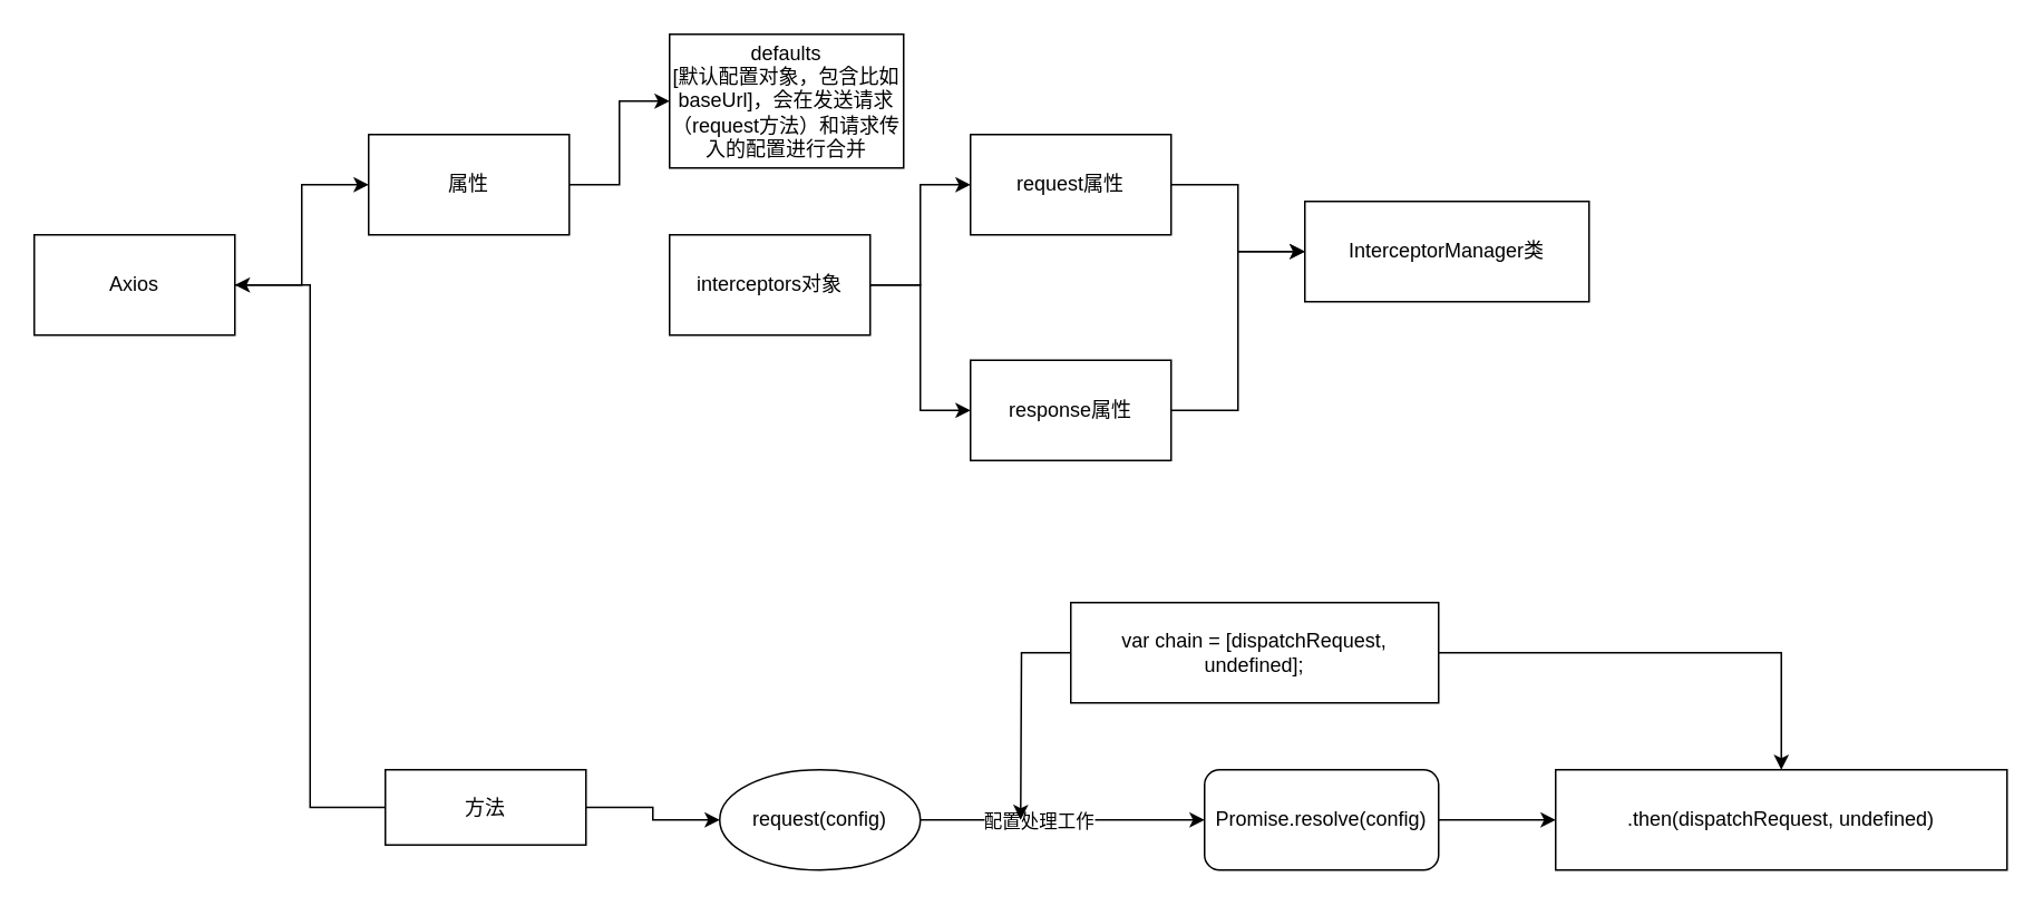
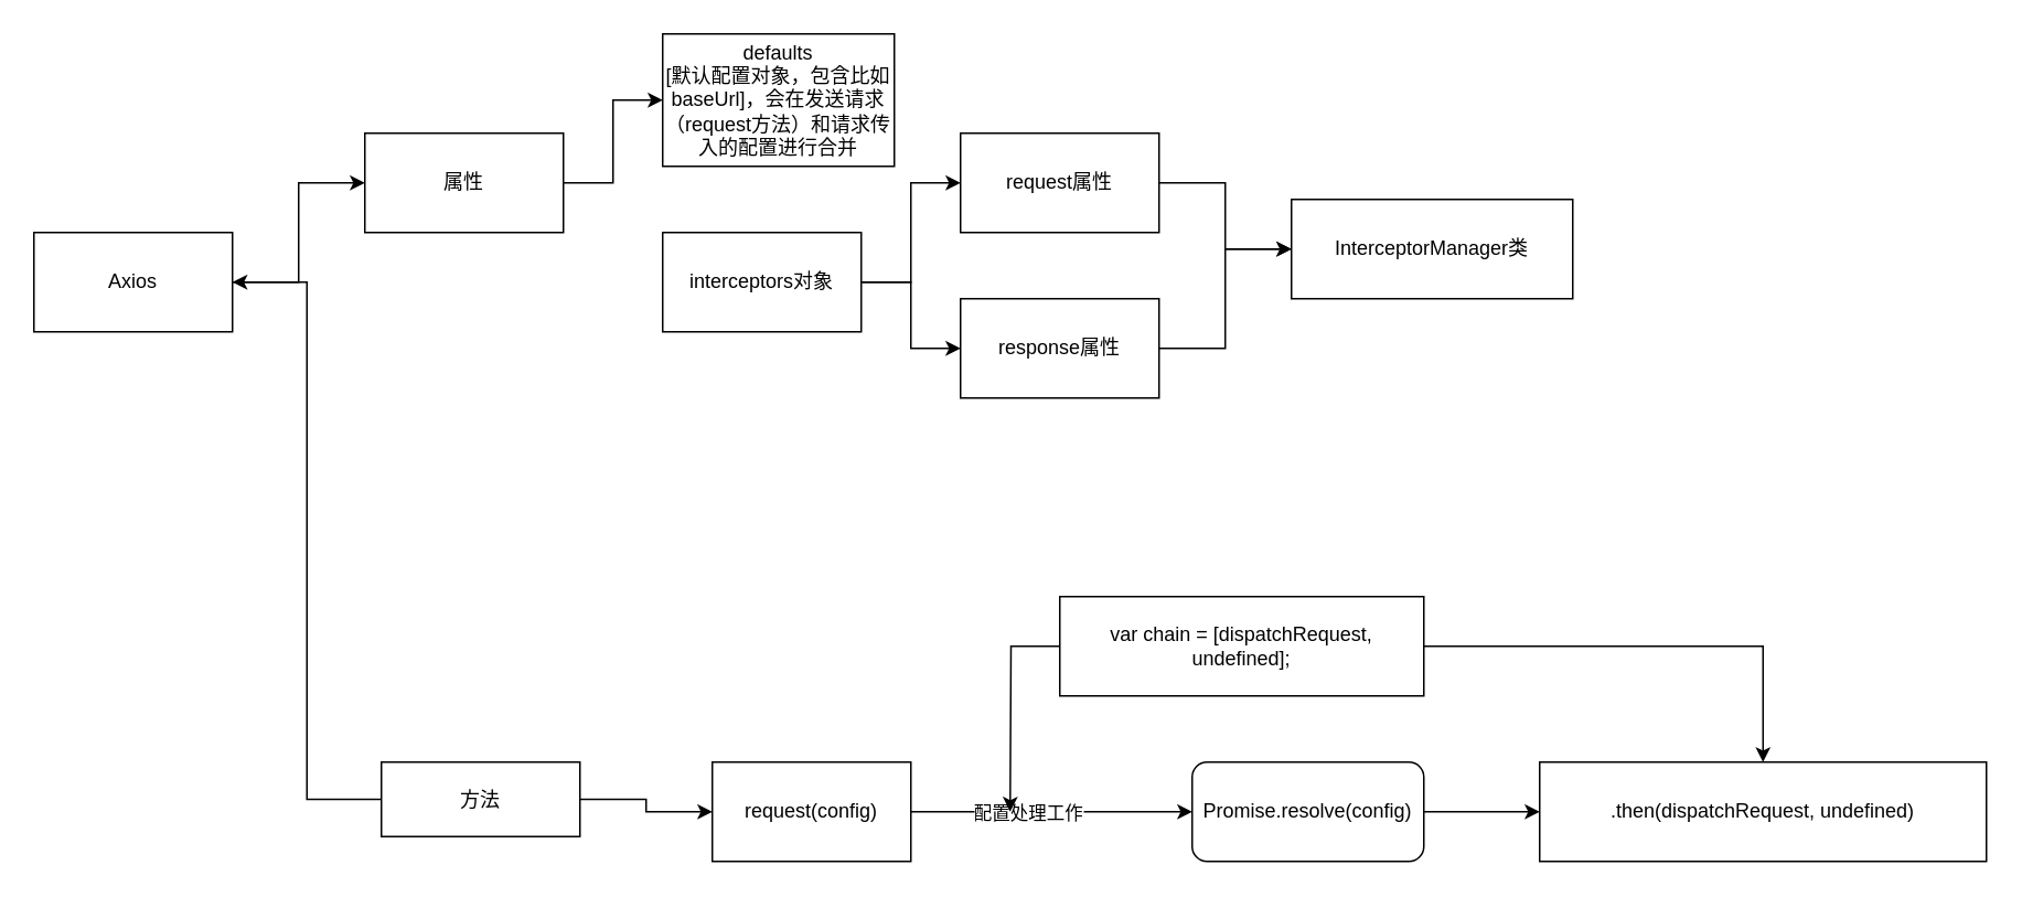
  <mxCell id="0" />
  <mxCell id="1" parent="0" />
  <mxCell id="2" value="" style="edgeStyle=orthogonalEdgeStyle;rounded=0;orthogonalLoop=1;jettySize=auto;html=1;" edge="1" parent="1" source="3" target="5"><mxGeometry relative="1" as="geometry" /></mxCell>
  <mxCell id="3" value="Axios" style="whiteSpace=wrap;html=1;" vertex="1" parent="1"><mxGeometry x="20" y="140" width="120" height="60" as="geometry" /></mxCell>
  <mxCell id="4" value="" style="edgeStyle=orthogonalEdgeStyle;rounded=0;orthogonalLoop=1;jettySize=auto;html=1;" edge="1" parent="1" source="5" target="9"><mxGeometry relative="1" as="geometry" /></mxCell>
  <mxCell id="5" value="属性" style="whiteSpace=wrap;html=1;" vertex="1" parent="1"><mxGeometry x="220" y="80" width="120" height="60" as="geometry" /></mxCell>
  <mxCell id="6" style="edgeStyle=orthogonalEdgeStyle;rounded=0;orthogonalLoop=1;jettySize=auto;html=1;entryX=1;entryY=0.5;entryDx=0;entryDy=0;" edge="1" parent="1" source="8" target="3"><mxGeometry relative="1" as="geometry" /></mxCell>
  <mxCell id="7" value="" style="edgeStyle=orthogonalEdgeStyle;rounded=0;orthogonalLoop=1;jettySize=auto;html=1;" edge="1" parent="1" source="8" target="13"><mxGeometry relative="1" as="geometry" /></mxCell>
  <mxCell id="8" value="方法" style="rounded=0;whiteSpace=wrap;html=1;" vertex="1" parent="1"><mxGeometry x="230" y="460" width="120" height="45" as="geometry" /></mxCell>
  <mxCell id="9" value="defaults&lt;br&gt;[默认配置对象，包含比如 baseUrl]，会在发送请求（request方法）和请求传入的配置进行合并" style="whiteSpace=wrap;html=1;" vertex="1" parent="1"><mxGeometry x="400" y="20" width="140" height="80" as="geometry" /></mxCell>
  <mxCell id="10" style="edgeStyle=orthogonalEdgeStyle;rounded=0;orthogonalLoop=1;jettySize=auto;html=1;exitX=1;exitY=0.5;exitDx=0;exitDy=0;entryX=0;entryY=0.5;entryDx=0;entryDy=0;" edge="1" parent="1" source="12" target="23"><mxGeometry relative="1" as="geometry" /></mxCell>
  <mxCell id="11" style="edgeStyle=orthogonalEdgeStyle;rounded=0;orthogonalLoop=1;jettySize=auto;html=1;exitX=1;exitY=0.5;exitDx=0;exitDy=0;entryX=0;entryY=0.5;entryDx=0;entryDy=0;" edge="1" parent="1" source="12" target="25"><mxGeometry relative="1" as="geometry" /></mxCell>
  <mxCell id="12" value="interceptors对象" style="rounded=0;whiteSpace=wrap;html=1;" vertex="1" parent="1"><mxGeometry x="400" y="140" width="120" height="60" as="geometry" /></mxCell>
- <mxCell id="13" value="request(config)" style="ellipse;whiteSpace=wrap;html=1;" vertex="1" parent="1"><mxGeometry x="430" y="460" width="120" height="60" as="geometry" /></mxCell>
+ <mxCell id="13" value="request(config)" style="whiteSpace=wrap;html=1;rounded=0;" vertex="1" parent="1"><mxGeometry x="430" y="460" width="120" height="60" as="geometry" /></mxCell>
  <mxCell id="14" value="Promise.resolve(config)" style="rounded=1;whiteSpace=wrap;html=1;" vertex="1" parent="1"><mxGeometry x="720" y="460" width="140" height="60" as="geometry" /></mxCell>
  <mxCell id="15" value="" style="edgeStyle=orthogonalEdgeStyle;rounded=0;orthogonalLoop=1;jettySize=auto;html=1;" edge="1" parent="1" source="13" target="14"><mxGeometry relative="1" as="geometry"><mxPoint x="550" y="490" as="sourcePoint" /><mxPoint x="1020" y="490" as="targetPoint" /></mxGeometry></mxCell>
  <mxCell id="16" value="配置处理工作" style="edgeLabel;html=1;align=center;verticalAlign=middle;resizable=0;points=[];" vertex="1" connectable="0" parent="15"><mxGeometry x="-0.699" relative="1" as="geometry"><mxPoint x="44" as="offset" /></mxGeometry></mxCell>
  <mxCell id="17" value=".then(dispatchRequest, undefined)" style="rounded=0;whiteSpace=wrap;html=1;" vertex="1" parent="1"><mxGeometry x="930" y="460" width="270" height="60" as="geometry" /></mxCell>
  <mxCell id="18" value="" style="edgeStyle=orthogonalEdgeStyle;rounded=0;orthogonalLoop=1;jettySize=auto;html=1;" edge="1" parent="1" source="14" target="17"><mxGeometry relative="1" as="geometry"><mxPoint x="840" y="490" as="sourcePoint" /><mxPoint x="1020" y="490" as="targetPoint" /></mxGeometry></mxCell>
  <mxCell id="19" value="" style="edgeStyle=orthogonalEdgeStyle;rounded=0;orthogonalLoop=1;jettySize=auto;html=1;" edge="1" parent="1" source="21"><mxGeometry relative="1" as="geometry"><mxPoint x="610" y="490" as="targetPoint" /></mxGeometry></mxCell>
  <mxCell id="20" style="edgeStyle=orthogonalEdgeStyle;rounded=0;orthogonalLoop=1;jettySize=auto;html=1;exitX=1;exitY=0.5;exitDx=0;exitDy=0;entryX=0.5;entryY=0;entryDx=0;entryDy=0;" edge="1" parent="1" source="21" target="17"><mxGeometry relative="1" as="geometry" /></mxCell>
  <mxCell id="21" value="var chain = [dispatchRequest, undefined];" style="rounded=0;whiteSpace=wrap;html=1;" vertex="1" parent="1"><mxGeometry x="640" y="360" width="220" height="60" as="geometry" /></mxCell>
  <mxCell id="22" style="edgeStyle=orthogonalEdgeStyle;rounded=0;orthogonalLoop=1;jettySize=auto;html=1;exitX=1;exitY=0.5;exitDx=0;exitDy=0;entryX=0;entryY=0.5;entryDx=0;entryDy=0;" edge="1" parent="1" source="23" target="26"><mxGeometry relative="1" as="geometry" /></mxCell>
  <mxCell id="23" value="request属性" style="rounded=0;whiteSpace=wrap;html=1;" vertex="1" parent="1"><mxGeometry x="580" y="80" width="120" height="60" as="geometry" /></mxCell>
  <mxCell id="24" style="edgeStyle=orthogonalEdgeStyle;rounded=0;orthogonalLoop=1;jettySize=auto;html=1;exitX=1;exitY=0.5;exitDx=0;exitDy=0;entryX=0;entryY=0.5;entryDx=0;entryDy=0;" edge="1" parent="1" source="25" target="26"><mxGeometry relative="1" as="geometry" /></mxCell>
- <mxCell id="25" value="response属性" style="rounded=0;whiteSpace=wrap;html=1;" vertex="1" parent="1"><mxGeometry x="580" y="215" width="120" height="60" as="geometry" /></mxCell>
+ <mxCell id="25" value="response属性" style="rounded=0;whiteSpace=wrap;html=1;" vertex="1" parent="1"><mxGeometry x="580" y="180" width="120" height="60" as="geometry" /></mxCell>
  <mxCell id="26" value="InterceptorManager类" style="rounded=0;whiteSpace=wrap;html=1;" vertex="1" parent="1"><mxGeometry x="780" y="120" width="170" height="60" as="geometry" /></mxCell>
